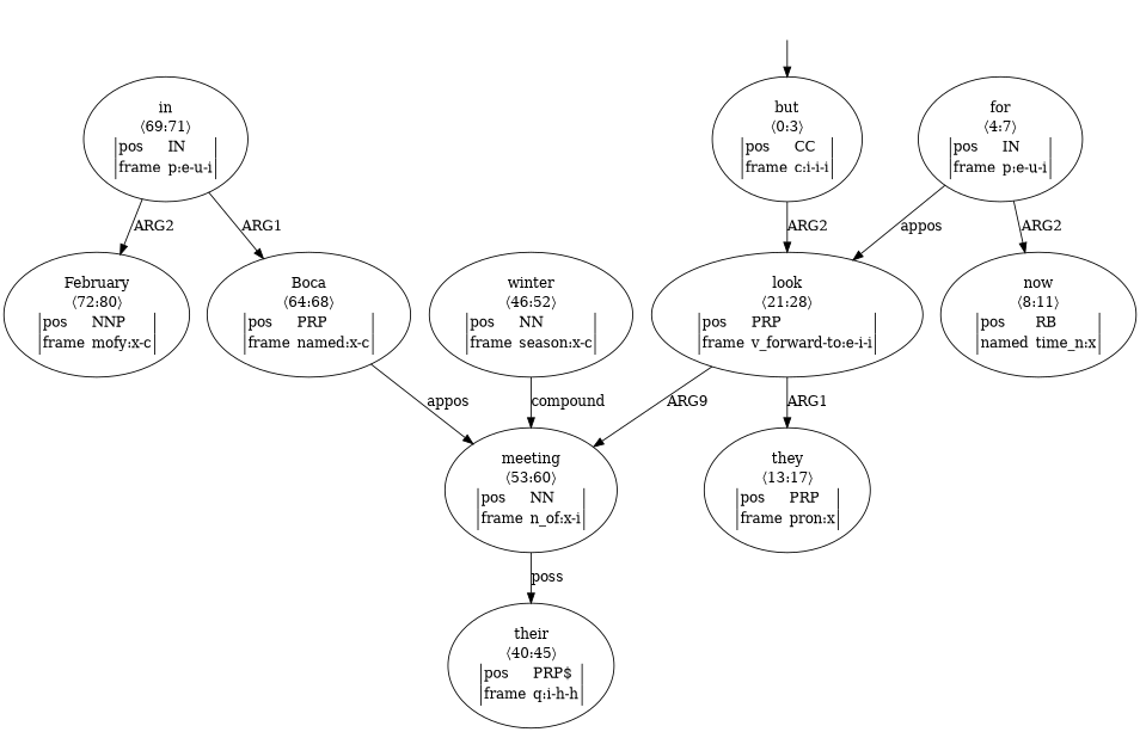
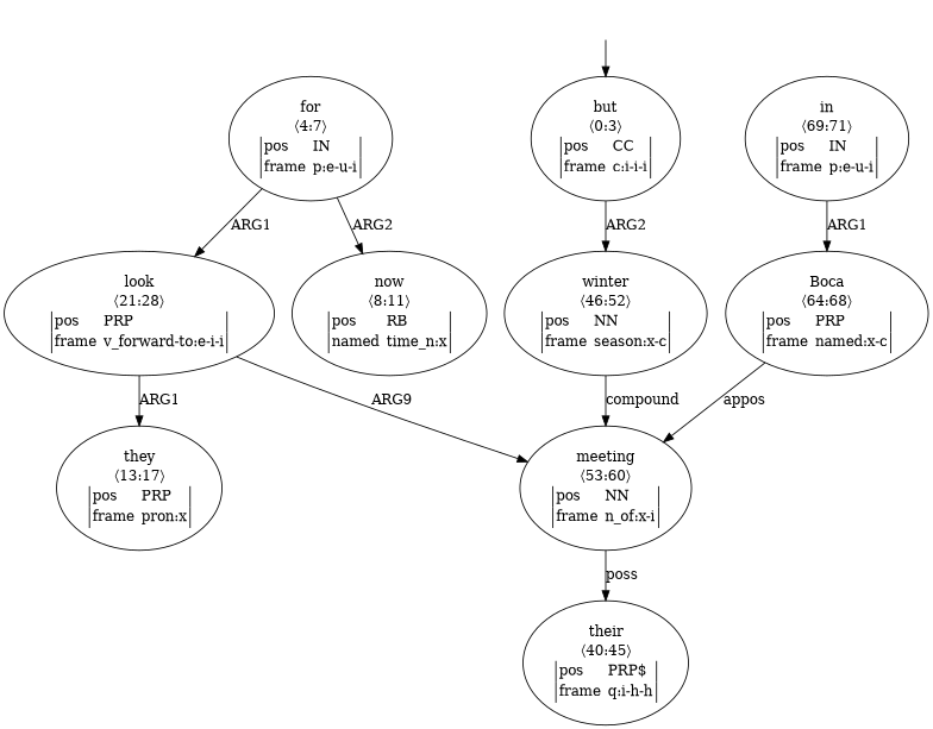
  digraph {
    top [style=invis]
    n2 [label=<<table align="center" border="0" cellspacing="0"><tr><td colspan="2">but</td></tr><tr><td colspan="2">〈0:3〉</td></tr><tr><td sides="l" border="1" align="left">pos</td><td sides="r" border="1" align="left">CC</td></tr><tr><td sides="l" border="1" align="left">frame</td><td sides="r" border="1" align="left">c:i-i-i</td></tr></table>>]
    n3 [label=<<table align="center" border="0" cellspacing="0"><tr><td colspan="2">look</td></tr><tr><td colspan="2">〈21:28〉</td></tr><tr><td sides="l" border="1" align="left">pos</td><td sides="r" border="1" align="left">PRP</td></tr><tr><td sides="l" border="1" align="left">frame</td><td sides="r" border="1" align="left">v_forward-to:e-i-i</td></tr></table>>]
    n4 [label=<<table align="center" border="0" cellspacing="0"><tr><td colspan="2">they</td></tr><tr><td colspan="2">〈13:17〉</td></tr><tr><td sides="l" border="1" align="left">pos</td><td sides="r" border="1" align="left">PRP</td></tr><tr><td sides="l" border="1" align="left">frame</td><td sides="r" border="1" align="left">pron:x</td></tr></table>>]
    n5 [label=<<table align="center" border="0" cellspacing="0"><tr><td colspan="2">meeting</td></tr><tr><td colspan="2">〈53:60〉</td></tr><tr><td sides="l" border="1" align="left">pos</td><td sides="r" border="1" align="left">NN</td></tr><tr><td sides="l" border="1" align="left">frame</td><td sides="r" border="1" align="left">n_of:x-i</td></tr></table>>]
    n6 [label=<<table align="center" border="0" cellspacing="0"><tr><td colspan="2">for</td></tr><tr><td colspan="2">〈4:7〉</td></tr><tr><td sides="l" border="1" align="left">pos</td><td sides="r" border="1" align="left">IN</td></tr><tr><td sides="l" border="1" align="left">frame</td><td sides="r" border="1" align="left">p:e-u-i</td></tr></table>>]
    n7 [label=<<table align="center" border="0" cellspacing="0"><tr><td colspan="2">now</td></tr><tr><td colspan="2">〈8:11〉</td></tr><tr><td sides="l" border="1" align="left">pos</td><td sides="r" border="1" align="left">RB</td></tr><tr><td sides="l" border="1" align="left">named</td><td sides="r" border="1" align="left">time_n:x</td></tr></table>>]
    n8 [label=<<table align="center" border="0" cellspacing="0"><tr><td colspan="2">their</td></tr><tr><td colspan="2">〈40:45〉</td></tr><tr><td sides="l" border="1" align="left">pos</td><td sides="r" border="1" align="left">PRP$</td></tr><tr><td sides="l" border="1" align="left">frame</td><td sides="r" border="1" align="left">q:i-h-h</td></tr></table>>]
    n9 [label=<<table align="center" border="0" cellspacing="0"><tr><td colspan="2">winter</td></tr><tr><td colspan="2">〈46:52〉</td></tr><tr><td sides="l" border="1" align="left">pos</td><td sides="r" border="1" align="left">NN</td></tr><tr><td sides="l" border="1" align="left">frame</td><td sides="r" border="1" align="left">season:x-c</td></tr></table>>]
    n10 [label=<<table align="center" border="0" cellspacing="0"><tr><td colspan="2">Boca</td></tr><tr><td colspan="2">〈64:68〉</td></tr><tr><td sides="l" border="1" align="left">pos</td><td sides="r" border="1" align="left">PRP</td></tr><tr><td sides="l" border="1" align="left">frame</td><td sides="r" border="1" align="left">named:x-c</td></tr></table>>]
    n11 [label=<<table align="center" border="0" cellspacing="0"><tr><td colspan="2">in</td></tr><tr><td colspan="2">〈69:71〉</td></tr><tr><td sides="l" border="1" align="left">pos</td><td sides="r" border="1" align="left">IN</td></tr><tr><td sides="l" border="1" align="left">frame</td><td sides="r" border="1" align="left">p:e-u-i</td></tr></table>>]
-   n12 [label=<<table align="center" border="0" cellspacing="0"><tr><td colspan="2">February</td></tr><tr><td colspan="2">〈72:80〉</td></tr><tr><td sides="l" border="1" align="left">pos</td><td sides="r" border="1" align="left">NNP</td></tr><tr><td sides="l" border="1" align="left">frame</td><td sides="r" border="1" align="left">mofy:x-c</td></tr></table>>]
    top -> n2
-   n2 -> n3 [label=ARG2]
+   n2 -> n9 [label=ARG2]
    n3 -> n4 [label=ARG1]
    n3 -> n5 [label=ARG9]
    n5 -> n8 [label=poss]
-   n6 -> n3 [label=appos]
+   n6 -> n3 [label=ARG1]
    n6 -> n7 [label=ARG2]
    n9 -> n5 [label=compound]
    n10 -> n5 [label=appos]
    n11 -> n10 [label=ARG1]
-   n11 -> n12 [label=ARG2]
  }
